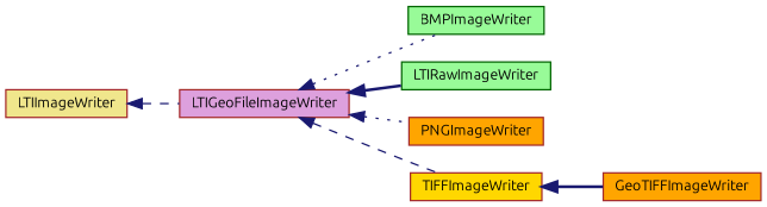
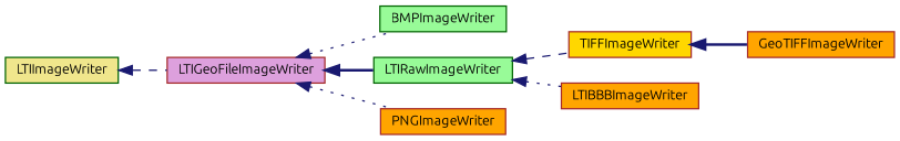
  digraph {
    fontname=Ubuntu
    rankdir=LR
    node [color=brown fillcolor=orange fontname=Ubuntu fontsize=10 shape=record style=filled]
    edge [color=midnightblue dir=back fontname=Ubuntu fontsize=10 labelfontname=Helvetica labelfontsize=10 style=dotted]
-   n1 [fillcolor=khaki fontcolor=black height=0.2 label=LTIImageWriter width=0.4]
+   n1 [color=darkgreen fillcolor=khaki fontcolor=black height=0.2 label=LTIImageWriter width=0.4]
    n2 [fillcolor=plum height=0.2 label=LTIGeoFileImageWriter width=0.4]
    n3 [color=darkgreen fillcolor=palegreen height=0.2 label=BMPImageWriter width=0.4]
    n4 [color=darkgreen fillcolor=palegreen height=0.2 label=LTIRawImageWriter width=0.4]
    n5 [height=0.2 label=PNGImageWriter width=0.4]
    n6 [fillcolor=gold height=0.2 label=TIFFImageWriter width=0.4]
+   n7 [height=0.2 label=LTIBBBImageWriter width=0.4]
    n8 [height=0.2 label=GeoTIFFImageWriter width=0.4]
    n1 -> n2 [style=dashed]
    n2 -> n3
    n2 -> n4 [style=bold]
    n2 -> n5
-   n2 -> n6 [style=dashed]
+   n4 -> n6 [style=dashed]
+   n4 -> n7
    n6 -> n8 [style=bold]
  }
